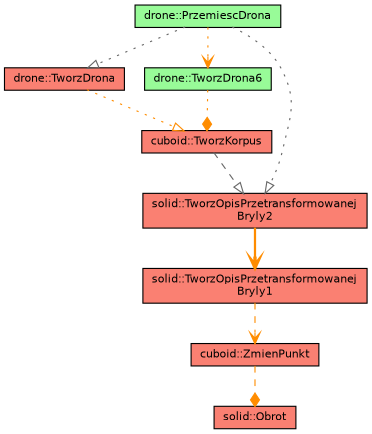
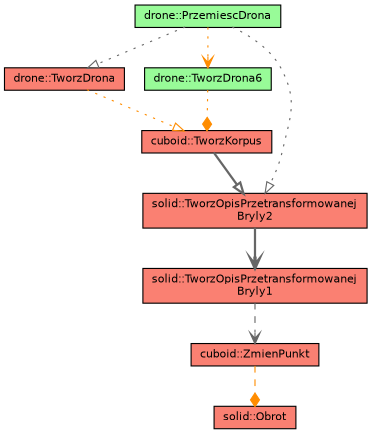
  digraph {
    rankdir=TB
    node [color=black fillcolor=salmon fontname=Helvetica fontsize=10 shape=record style=filled]
    edge [arrowhead=onormal color=darkorange fontname=Helvetica fontsize=10 labelfontname=Helvetica labelfontsize=10 style=dotted]
    n1 [fillcolor=palegreen fontcolor=black height=0.2 label="drone::PrzemiescDrona" width=0.4]
    n2 [height=0.2 label="drone::TworzDrona" width=0.4]
    n3 [height=0.2 label="solid::TworzOpisPrzetransformowanej\lBryly2" width=0.4]
    n4 [fillcolor=palegreen height=0.2 label="drone::TworzDrona6" width=0.4]
    n5 [height=0.2 label="cuboid::TworzKorpus" width=0.4]
    n6 [height=0.2 label="solid::TworzOpisPrzetransformowanej\lBryly1" width=0.4]
    n7 [height=0.2 label="cuboid::ZmienPunkt" width=0.4]
    n8 [height=0.2 label="solid::Obrot" width=0.4]
    n1 -> n2 [color=gray40]
    n1 -> n3 [color=gray40]
    n1 -> n4 [arrowhead=vee]
    n2 -> n5
-   n3 -> n6 [arrowhead=vee style=bold]
+   n3 -> n6 [arrowhead=vee color=gray40 style=bold]
    n4 -> n5 [arrowhead=diamond]
-   n5 -> n3 [color=gray40 style=dashed]
-   n6 -> n7 [arrowhead=vee style=dashed]
+   n5 -> n3 [color=gray40 style=bold]
+   n6 -> n7 [arrowhead=vee color=gray40 style=dashed]
    n7 -> n8 [arrowhead=diamond style=dashed]
  }
